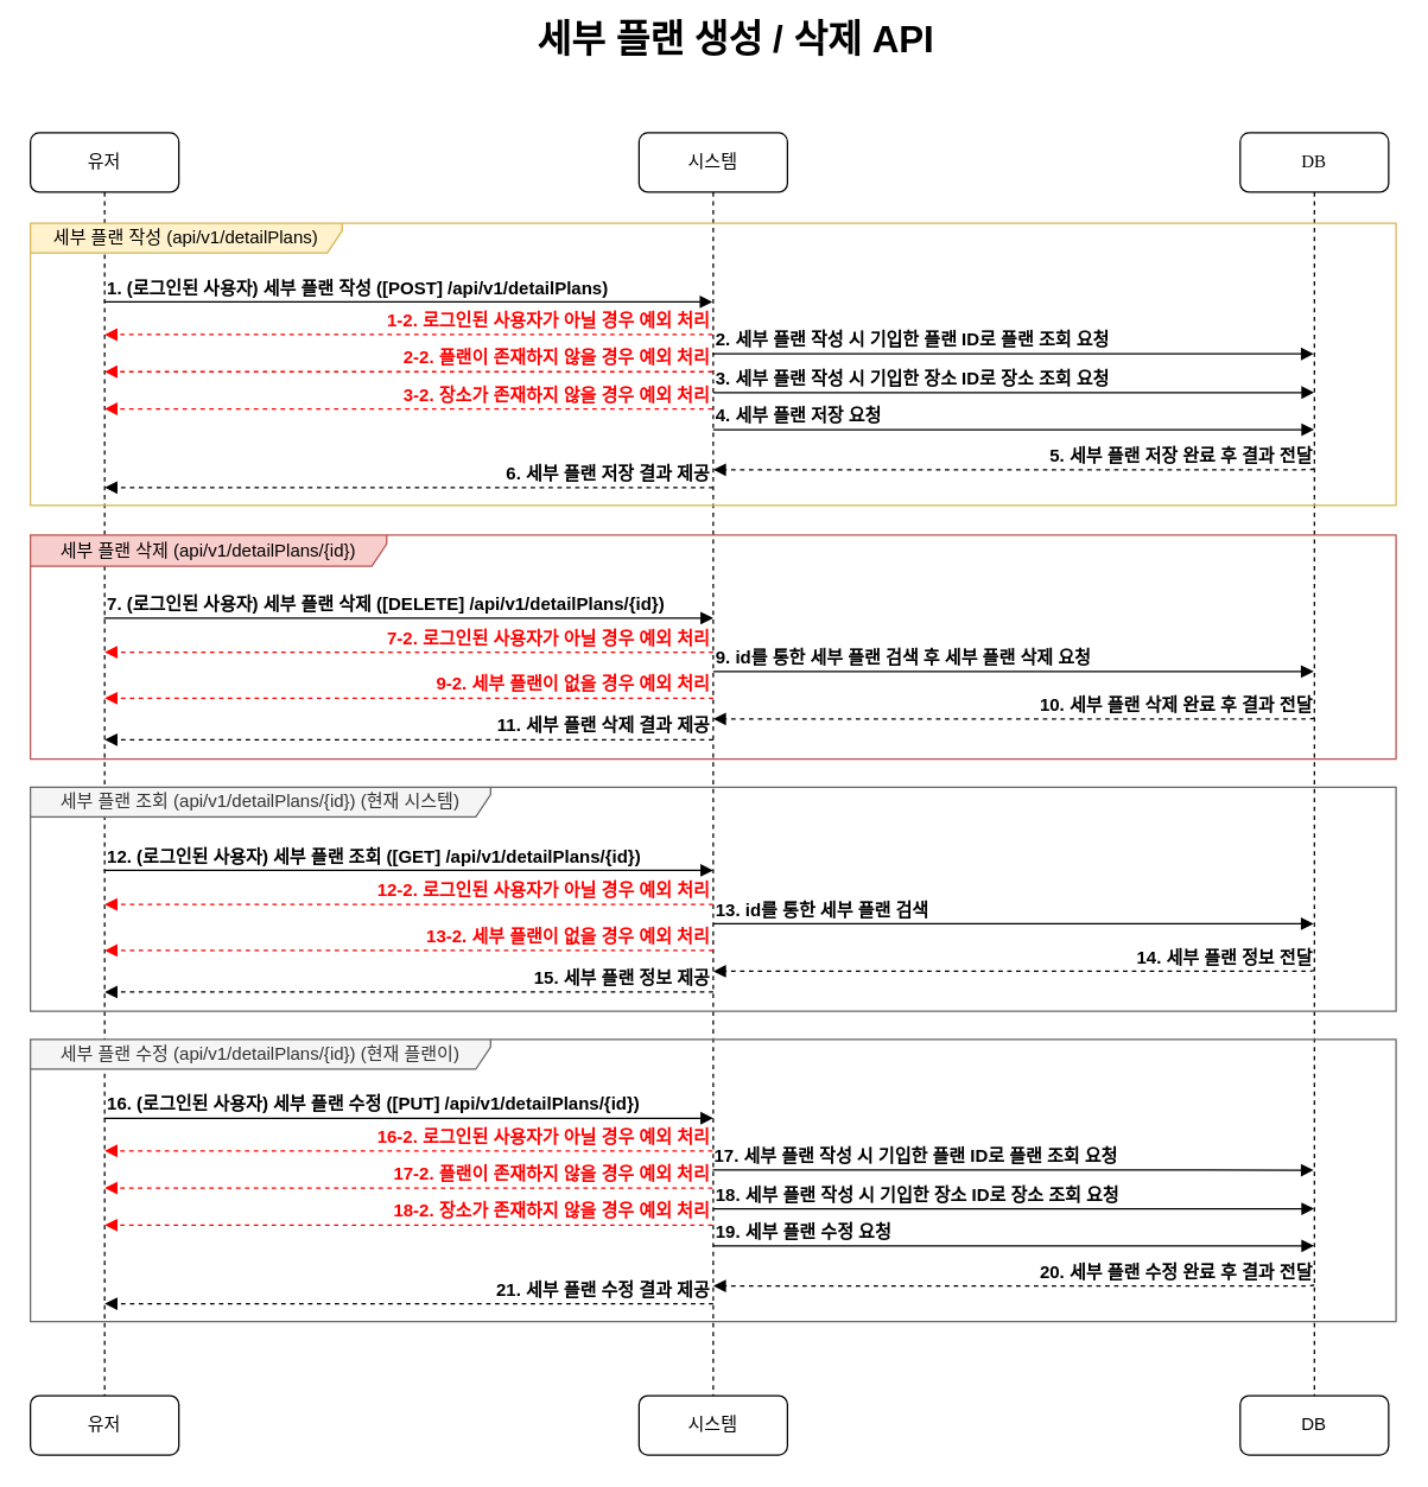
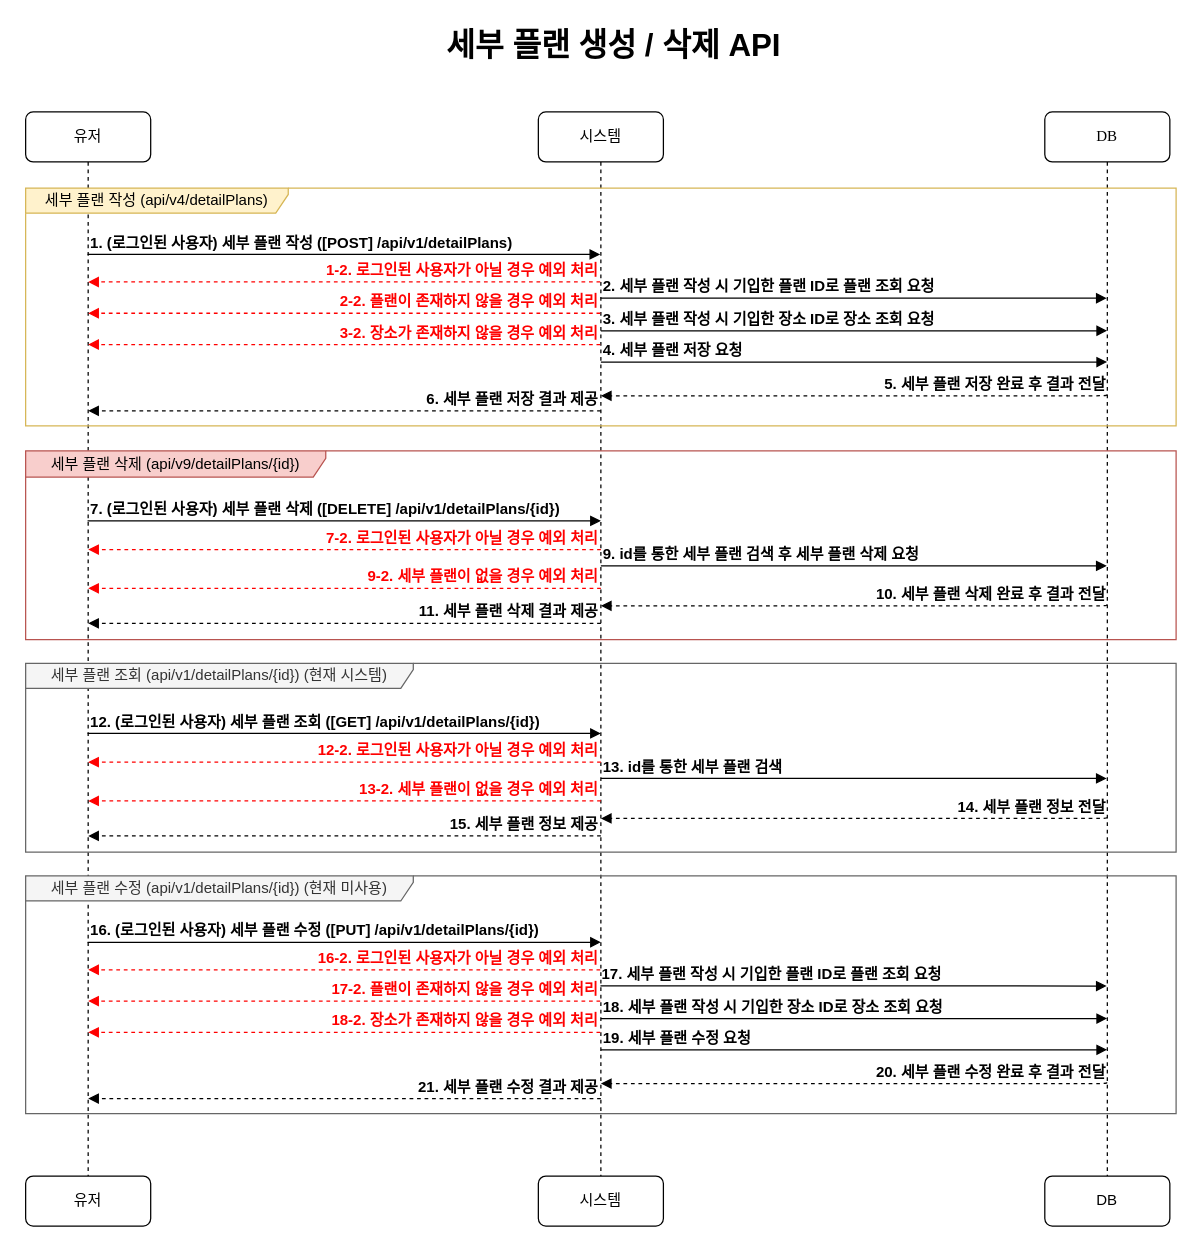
  <mxCell id="0" />
  <mxCell id="1" parent="0" />
  <mxCell id="2" value="시스템" style="shape=umlLifeline;perimeter=lifelinePerimeter;whiteSpace=wrap;html=1;container=1;collapsible=0;recursiveResize=0;outlineConnect=0;rounded=1;shadow=0;comic=0;labelBackgroundColor=none;strokeWidth=1;fontFamily=Verdana;fontSize=12;align=center;" parent="1" vertex="1"><mxGeometry x="430" y="89" width="100" height="851" as="geometry" /></mxCell>
  <mxCell id="3" value="DB" style="shape=umlLifeline;perimeter=lifelinePerimeter;whiteSpace=wrap;html=1;container=1;collapsible=0;recursiveResize=0;outlineConnect=0;rounded=1;shadow=0;comic=0;labelBackgroundColor=none;strokeWidth=1;fontFamily=Verdana;fontSize=12;align=center;" parent="1" vertex="1"><mxGeometry x="835" y="89" width="100" height="851" as="geometry" /></mxCell>
  <mxCell id="4" value="유저" style="shape=umlLifeline;perimeter=lifelinePerimeter;whiteSpace=wrap;html=1;container=1;collapsible=0;recursiveResize=0;outlineConnect=0;rounded=1;shadow=0;comic=0;labelBackgroundColor=none;strokeWidth=1;fontFamily=Verdana;fontSize=12;align=center;" parent="1" vertex="1"><mxGeometry x="20" y="89" width="100" height="851" as="geometry" /></mxCell>
  <mxCell id="5" value="1. (로그인된 사용자) 세부 플랜 작성 ([POST] /api/v1/detailPlans)" style="html=1;verticalAlign=bottom;endArrow=block;labelBackgroundColor=none;fontFamily=Helvetica;fontSize=12;edgeStyle=elbowEdgeStyle;elbow=vertical;align=left;fontStyle=1" parent="1" edge="1" target="2"><mxGeometry x="-1" relative="1" as="geometry"><mxPoint x="69.5" y="203" as="sourcePoint" /><mxPoint x="370" y="203" as="targetPoint" /><mxPoint as="offset" /></mxGeometry></mxCell>
  <mxCell id="6" value="2. 세부 플랜 작성 시 기입한 플랜 ID로 플랜 조회 요청" style="html=1;verticalAlign=bottom;endArrow=block;labelBackgroundColor=none;fontFamily=Helvetica;fontSize=12;edgeStyle=elbowEdgeStyle;elbow=vertical;align=left;fontStyle=1" parent="1" edge="1"><mxGeometry x="-1" relative="1" as="geometry"><mxPoint x="479.667" y="237.833" as="sourcePoint" /><mxPoint x="884.5" y="238" as="targetPoint" /><mxPoint as="offset" /></mxGeometry></mxCell>
  <mxCell id="7" value="5. 세부 플랜 저장 완료 후 결과 전달" style="html=1;verticalAlign=bottom;endArrow=block;labelBackgroundColor=none;fontFamily=Helvetica;fontSize=12;edgeStyle=elbowEdgeStyle;elbow=vertical;align=right;dashed=1;fontStyle=1" parent="1" edge="1"><mxGeometry x="-0.997" relative="1" as="geometry"><mxPoint x="884.5" y="315" as="sourcePoint" /><mxPoint x="480" y="316" as="targetPoint" /><mxPoint as="offset" /></mxGeometry></mxCell>
  <mxCell id="8" value="유저" style="rounded=1;whiteSpace=wrap;html=1;fontSize=12;" parent="1" vertex="1"><mxGeometry x="20" y="940" width="100" height="40" as="geometry" /></mxCell>
  <mxCell id="9" value="시스템" style="rounded=1;whiteSpace=wrap;html=1;fontSize=12;" parent="1" vertex="1"><mxGeometry x="430" y="940" width="100" height="40" as="geometry" /></mxCell>
  <mxCell id="10" value="DB" style="rounded=1;whiteSpace=wrap;html=1;fontSize=12;" parent="1" vertex="1"><mxGeometry x="835" y="940" width="100" height="40" as="geometry" /></mxCell>
- <mxCell id="11" value="&lt;span style=&quot;font-size: 25px;&quot;&gt;&lt;b&gt;세부 플랜 생성 / 삭제 API&lt;/b&gt;&lt;/span&gt;" style="text;html=1;strokeColor=none;fillColor=none;align=center;verticalAlign=middle;whiteSpace=wrap;rounded=0;fontSize=12;" parent="1" vertex="1"><mxGeometry x="293" y="10" width="405" height="30" as="geometry" /></mxCell>
- <mxCell id="12" value="세부 플랜 작성 (api/v1/detailPlans)" style="shape=umlFrame;whiteSpace=wrap;html=1;pointerEvents=0;width=210;height=20;fillColor=#fff2cc;strokeColor=#d6b656;" vertex="1" parent="1"><mxGeometry x="20" y="150" width="920" height="190" as="geometry" /></mxCell>
+ <mxCell id="11" value="&lt;span style=&quot;font-size: 25px;&quot;&gt;&lt;b&gt;세부 플랜 생성 / 삭제 API&lt;/b&gt;&lt;/span&gt;" style="text;html=1;strokeColor=none;fillColor=none;align=center;verticalAlign=middle;whiteSpace=wrap;rounded=0;fontSize=12;" parent="1" vertex="1"><mxGeometry x="288" y="20" width="405" height="30" as="geometry" /></mxCell>
+ <mxCell id="12" value="세부 플랜 작성 (api/v4/detailPlans)" style="shape=umlFrame;whiteSpace=wrap;html=1;pointerEvents=0;width=210;height=20;fillColor=#fff2cc;strokeColor=#d6b656;" vertex="1" parent="1"><mxGeometry x="20" y="150" width="920" height="190" as="geometry" /></mxCell>
  <mxCell id="13" value="1-2. 로그인된 사용자가 아닐 경우 예외 처리" style="html=1;verticalAlign=bottom;endArrow=block;labelBackgroundColor=none;fontFamily=Helvetica;fontSize=12;edgeStyle=elbowEdgeStyle;elbow=vertical;align=right;dashed=1;fontStyle=1;fontColor=#ff0000;strokeColor=#ff0000;" edge="1" parent="1"><mxGeometry x="-0.997" relative="1" as="geometry"><mxPoint x="479.5" y="225" as="sourcePoint" /><mxPoint x="70" y="225" as="targetPoint" /><mxPoint as="offset" /></mxGeometry></mxCell>
  <mxCell id="14" value="6. 세부 플랜 저장 결과 제공" style="html=1;verticalAlign=bottom;endArrow=block;labelBackgroundColor=none;fontFamily=Helvetica;fontSize=12;edgeStyle=elbowEdgeStyle;elbow=vertical;align=right;dashed=1;fontStyle=1;fontColor=#000000;strokeColor=#000000;" edge="1" parent="1"><mxGeometry x="-0.997" relative="1" as="geometry"><mxPoint x="480" y="328" as="sourcePoint" /><mxPoint x="70" y="328" as="targetPoint" /><mxPoint as="offset" /></mxGeometry></mxCell>
  <mxCell id="15" value="7. (로그인된 사용자) 세부 플랜 삭제 ([DELETE] /api/v1/detailPlans/{id})" style="html=1;verticalAlign=bottom;endArrow=block;labelBackgroundColor=none;fontFamily=Helvetica;fontSize=12;edgeStyle=elbowEdgeStyle;elbow=vertical;align=left;fontStyle=1" edge="1" parent="1"><mxGeometry x="-1" relative="1" as="geometry"><mxPoint x="69.5" y="416" as="sourcePoint" /><mxPoint x="480" y="416" as="targetPoint" /><mxPoint as="offset" /></mxGeometry></mxCell>
  <mxCell id="16" value="9. id를 통한 세부 플랜 검색 후 세부 플랜 삭제 요청" style="html=1;verticalAlign=bottom;endArrow=block;labelBackgroundColor=none;fontFamily=Helvetica;fontSize=12;edgeStyle=elbowEdgeStyle;elbow=vertical;align=left;fontStyle=1" edge="1" parent="1"><mxGeometry x="-0.999" relative="1" as="geometry"><mxPoint x="480" y="452" as="sourcePoint" /><mxPoint x="884.5" y="452" as="targetPoint" /><mxPoint as="offset" /></mxGeometry></mxCell>
  <mxCell id="17" value="10. 세부 플랜 삭제 완료 후 결과 전달" style="html=1;verticalAlign=bottom;endArrow=block;labelBackgroundColor=none;fontFamily=Helvetica;fontSize=12;edgeStyle=elbowEdgeStyle;elbow=vertical;align=right;dashed=1;fontStyle=1" edge="1" parent="1"><mxGeometry x="-0.997" relative="1" as="geometry"><mxPoint x="884.5" y="483" as="sourcePoint" /><mxPoint x="480" y="484" as="targetPoint" /><mxPoint as="offset" /></mxGeometry></mxCell>
- <mxCell id="18" value="세부 플랜 삭제 (api/v1/detailPlans/{id})" style="shape=umlFrame;whiteSpace=wrap;html=1;pointerEvents=0;width=240;height=21;fillColor=#f8cecc;strokeColor=#b85450;" vertex="1" parent="1"><mxGeometry x="20" y="360" width="920" height="151" as="geometry" /></mxCell>
+ <mxCell id="18" value="세부 플랜 삭제 (api/v9/detailPlans/{id})" style="shape=umlFrame;whiteSpace=wrap;html=1;pointerEvents=0;width=240;height=21;fillColor=#f8cecc;strokeColor=#b85450;" vertex="1" parent="1"><mxGeometry x="20" y="360" width="920" height="151" as="geometry" /></mxCell>
  <mxCell id="19" value="7-2. 로그인된 사용자가 아닐 경우 예외 처리" style="html=1;verticalAlign=bottom;endArrow=block;labelBackgroundColor=none;fontFamily=Helvetica;fontSize=12;edgeStyle=elbowEdgeStyle;elbow=vertical;align=right;dashed=1;fontStyle=1;fontColor=#ff0000;strokeColor=#ff0000;" edge="1" parent="1"><mxGeometry x="-0.997" relative="1" as="geometry"><mxPoint x="480" y="439" as="sourcePoint" /><mxPoint x="70" y="439" as="targetPoint" /><mxPoint as="offset" /></mxGeometry></mxCell>
  <mxCell id="20" value="11. 세부 플랜 삭제 결과 제공" style="html=1;verticalAlign=bottom;endArrow=block;labelBackgroundColor=none;fontFamily=Helvetica;fontSize=12;edgeStyle=elbowEdgeStyle;elbow=vertical;align=right;dashed=1;fontStyle=1;fontColor=#000000;strokeColor=#000000;" edge="1" parent="1"><mxGeometry x="-0.997" relative="1" as="geometry"><mxPoint x="480" y="498" as="sourcePoint" /><mxPoint x="70" y="498" as="targetPoint" /><mxPoint as="offset" /></mxGeometry></mxCell>
  <mxCell id="21" value="2-2. 플랜이 존재하지 않을 경우 예외 처리" style="html=1;verticalAlign=bottom;endArrow=block;labelBackgroundColor=none;fontFamily=Helvetica;fontSize=12;edgeStyle=elbowEdgeStyle;elbow=vertical;align=right;dashed=1;fontStyle=1;fontColor=#ff0000;strokeColor=#ff0000;" edge="1" parent="1"><mxGeometry x="-0.997" relative="1" as="geometry"><mxPoint x="479.5" y="250" as="sourcePoint" /><mxPoint x="70" y="250" as="targetPoint" /><mxPoint as="offset" /></mxGeometry></mxCell>
  <mxCell id="22" value="3. 세부 플랜 작성 시 기입한 장소 ID로 장소 조회 요청" style="html=1;verticalAlign=bottom;endArrow=block;labelBackgroundColor=none;fontFamily=Helvetica;fontSize=12;edgeStyle=elbowEdgeStyle;elbow=vertical;align=left;fontStyle=1" edge="1" parent="1"><mxGeometry x="-1" relative="1" as="geometry"><mxPoint x="479.997" y="264.163" as="sourcePoint" /><mxPoint x="884.83" y="264.33" as="targetPoint" /><mxPoint as="offset" /></mxGeometry></mxCell>
  <mxCell id="23" value="3-2. 장소가 존재하지 않을 경우 예외 처리" style="html=1;verticalAlign=bottom;endArrow=block;labelBackgroundColor=none;fontFamily=Helvetica;fontSize=12;edgeStyle=elbowEdgeStyle;elbow=vertical;align=right;dashed=1;fontStyle=1;fontColor=#ff0000;strokeColor=#ff0000;" edge="1" parent="1"><mxGeometry x="-0.997" relative="1" as="geometry"><mxPoint x="479.5" y="275" as="sourcePoint" /><mxPoint x="70" y="275" as="targetPoint" /><mxPoint as="offset" /></mxGeometry></mxCell>
  <mxCell id="24" value="4. 세부 플랜 저장 요청" style="html=1;verticalAlign=bottom;endArrow=block;labelBackgroundColor=none;fontFamily=Helvetica;fontSize=12;edgeStyle=elbowEdgeStyle;elbow=vertical;align=left;fontStyle=1" edge="1" parent="1"><mxGeometry x="-1" relative="1" as="geometry"><mxPoint x="479.997" y="289.003" as="sourcePoint" /><mxPoint x="884.83" y="289.17" as="targetPoint" /><mxPoint as="offset" /></mxGeometry></mxCell>
  <mxCell id="25" value="9-2. 세부 플랜이 없을 경우 예외 처리" style="html=1;verticalAlign=bottom;endArrow=block;labelBackgroundColor=none;fontFamily=Helvetica;fontSize=12;edgeStyle=elbowEdgeStyle;elbow=vertical;align=right;dashed=1;fontStyle=1;fontColor=#ff0000;strokeColor=#ff0000;" edge="1" parent="1"><mxGeometry x="-0.997" relative="1" as="geometry"><mxPoint x="480" y="470" as="sourcePoint" /><mxPoint x="70" y="470" as="targetPoint" /><mxPoint as="offset" /></mxGeometry></mxCell>
  <mxCell id="26" value="12. (로그인된 사용자) 세부 플랜 조회 ([GET] /api/v1/detailPlans/{id})" style="html=1;verticalAlign=bottom;endArrow=block;labelBackgroundColor=none;fontFamily=Helvetica;fontSize=12;edgeStyle=elbowEdgeStyle;elbow=vertical;align=left;fontStyle=1" edge="1" parent="1"><mxGeometry x="-1" relative="1" as="geometry"><mxPoint x="69.5" y="586" as="sourcePoint" /><mxPoint x="480" y="586" as="targetPoint" /><mxPoint as="offset" /></mxGeometry></mxCell>
  <mxCell id="27" value="13. id를 통한 세부 플랜 검색" style="html=1;verticalAlign=bottom;endArrow=block;labelBackgroundColor=none;fontFamily=Helvetica;fontSize=12;edgeStyle=elbowEdgeStyle;elbow=vertical;align=left;fontStyle=1" edge="1" parent="1"><mxGeometry x="-0.999" relative="1" as="geometry"><mxPoint x="480" y="622" as="sourcePoint" /><mxPoint x="884.5" y="622" as="targetPoint" /><mxPoint as="offset" /></mxGeometry></mxCell>
  <mxCell id="28" value="14. 세부 플랜 정보 전달" style="html=1;verticalAlign=bottom;endArrow=block;labelBackgroundColor=none;fontFamily=Helvetica;fontSize=12;edgeStyle=elbowEdgeStyle;elbow=vertical;align=right;dashed=1;fontStyle=1" edge="1" parent="1"><mxGeometry x="-0.997" relative="1" as="geometry"><mxPoint x="884.5" y="653" as="sourcePoint" /><mxPoint x="480" y="654" as="targetPoint" /><mxPoint as="offset" /></mxGeometry></mxCell>
  <mxCell id="29" value="세부 플랜 조회 (api/v1/detailPlans/{id}) (현재 시스템)" style="shape=umlFrame;whiteSpace=wrap;html=1;pointerEvents=0;width=310;height=20;fillColor=#f5f5f5;strokeColor=#666666;fontColor=#333333;" vertex="1" parent="1"><mxGeometry x="20" y="530" width="920" height="151" as="geometry" /></mxCell>
  <mxCell id="30" value="12-2. 로그인된 사용자가 아닐 경우 예외 처리" style="html=1;verticalAlign=bottom;endArrow=block;labelBackgroundColor=none;fontFamily=Helvetica;fontSize=12;edgeStyle=elbowEdgeStyle;elbow=vertical;align=right;dashed=1;fontStyle=1;fontColor=#ff0000;strokeColor=#ff0000;" edge="1" parent="1"><mxGeometry x="-0.997" relative="1" as="geometry"><mxPoint x="480" y="609" as="sourcePoint" /><mxPoint x="70" y="609" as="targetPoint" /><mxPoint as="offset" /></mxGeometry></mxCell>
  <mxCell id="31" value="15. 세부 플랜 정보 제공" style="html=1;verticalAlign=bottom;endArrow=block;labelBackgroundColor=none;fontFamily=Helvetica;fontSize=12;edgeStyle=elbowEdgeStyle;elbow=vertical;align=right;dashed=1;fontStyle=1;fontColor=#000000;strokeColor=#000000;" edge="1" parent="1"><mxGeometry x="-0.997" relative="1" as="geometry"><mxPoint x="480" y="668" as="sourcePoint" /><mxPoint x="70" y="668" as="targetPoint" /><mxPoint as="offset" /></mxGeometry></mxCell>
  <mxCell id="32" value="13-2. 세부 플랜이 없을 경우 예외 처리" style="html=1;verticalAlign=bottom;endArrow=block;labelBackgroundColor=none;fontFamily=Helvetica;fontSize=12;edgeStyle=elbowEdgeStyle;elbow=vertical;align=right;dashed=1;fontStyle=1;fontColor=#ff0000;strokeColor=#ff0000;" edge="1" parent="1"><mxGeometry x="-0.997" relative="1" as="geometry"><mxPoint x="480" y="640" as="sourcePoint" /><mxPoint x="70" y="640" as="targetPoint" /><mxPoint as="offset" /></mxGeometry></mxCell>
  <mxCell id="33" value="16. (로그인된 사용자) 세부 플랜 수정 ([PUT] /api/v1/detailPlans/{id})" style="html=1;verticalAlign=bottom;endArrow=block;labelBackgroundColor=none;fontFamily=Helvetica;fontSize=12;edgeStyle=elbowEdgeStyle;elbow=vertical;align=left;fontStyle=1" edge="1" parent="1"><mxGeometry x="-0.999" relative="1" as="geometry"><mxPoint x="69.5" y="753" as="sourcePoint" /><mxPoint x="480" y="753" as="targetPoint" /><mxPoint as="offset" /></mxGeometry></mxCell>
  <mxCell id="34" value="17. 세부 플랜 작성 시 기입한 플랜 ID로 플랜 조회 요청" style="html=1;verticalAlign=bottom;endArrow=block;labelBackgroundColor=none;fontFamily=Helvetica;fontSize=12;edgeStyle=elbowEdgeStyle;elbow=vertical;align=left;fontStyle=1" edge="1" parent="1"><mxGeometry x="-1" relative="1" as="geometry"><mxPoint x="479.667" y="787.833" as="sourcePoint" /><mxPoint x="884.5" y="788" as="targetPoint" /><mxPoint as="offset" /></mxGeometry></mxCell>
  <mxCell id="35" value="20. 세부 플랜 수정 완료 후 결과 전달" style="html=1;verticalAlign=bottom;endArrow=block;labelBackgroundColor=none;fontFamily=Helvetica;fontSize=12;edgeStyle=elbowEdgeStyle;elbow=vertical;align=right;dashed=1;fontStyle=1" edge="1" parent="1"><mxGeometry x="-0.996" relative="1" as="geometry"><mxPoint x="884.5" y="865" as="sourcePoint" /><mxPoint x="480" y="866" as="targetPoint" /><mxPoint as="offset" /></mxGeometry></mxCell>
- <mxCell id="36" value="세부 플랜 수정 (api/v1/detailPlans/{id}) (현재 플랜이)" style="shape=umlFrame;whiteSpace=wrap;html=1;pointerEvents=0;width=310;height=20;fillColor=#f5f5f5;strokeColor=#666666;fontColor=#333333;" vertex="1" parent="1"><mxGeometry x="20" y="700" width="920" height="190" as="geometry" /></mxCell>
+ <mxCell id="36" value="세부 플랜 수정 (api/v1/detailPlans/{id}) (현재 미사용)" style="shape=umlFrame;whiteSpace=wrap;html=1;pointerEvents=0;width=310;height=20;fillColor=#f5f5f5;strokeColor=#666666;fontColor=#333333;" vertex="1" parent="1"><mxGeometry x="20" y="700" width="920" height="190" as="geometry" /></mxCell>
  <mxCell id="37" value="16-2. 로그인된 사용자가 아닐 경우 예외 처리" style="html=1;verticalAlign=bottom;endArrow=block;labelBackgroundColor=none;fontFamily=Helvetica;fontSize=12;edgeStyle=elbowEdgeStyle;elbow=vertical;align=right;dashed=1;fontStyle=1;fontColor=#ff0000;strokeColor=#ff0000;" edge="1" parent="1"><mxGeometry x="-0.997" relative="1" as="geometry"><mxPoint x="479.5" y="775" as="sourcePoint" /><mxPoint x="70" y="775" as="targetPoint" /><mxPoint as="offset" /></mxGeometry></mxCell>
  <mxCell id="38" value="21. 세부 플랜 수정 결과 제공" style="html=1;verticalAlign=bottom;endArrow=block;labelBackgroundColor=none;fontFamily=Helvetica;fontSize=12;edgeStyle=elbowEdgeStyle;elbow=vertical;align=right;dashed=1;fontStyle=1;fontColor=#000000;strokeColor=#000000;" edge="1" parent="1"><mxGeometry x="-0.997" relative="1" as="geometry"><mxPoint x="480" y="878" as="sourcePoint" /><mxPoint x="70" y="878" as="targetPoint" /><mxPoint as="offset" /></mxGeometry></mxCell>
  <mxCell id="39" value="17-2. 플랜이 존재하지 않을 경우 예외 처리" style="html=1;verticalAlign=bottom;endArrow=block;labelBackgroundColor=none;fontFamily=Helvetica;fontSize=12;edgeStyle=elbowEdgeStyle;elbow=vertical;align=right;dashed=1;fontStyle=1;fontColor=#ff0000;strokeColor=#ff0000;" edge="1" parent="1"><mxGeometry x="-0.997" relative="1" as="geometry"><mxPoint x="479.5" y="800" as="sourcePoint" /><mxPoint x="70" y="800" as="targetPoint" /><mxPoint as="offset" /></mxGeometry></mxCell>
  <mxCell id="40" value="18. 세부 플랜 작성 시 기입한 장소 ID로 장소 조회 요청" style="html=1;verticalAlign=bottom;endArrow=block;labelBackgroundColor=none;fontFamily=Helvetica;fontSize=12;edgeStyle=elbowEdgeStyle;elbow=vertical;align=left;fontStyle=1" edge="1" parent="1"><mxGeometry x="-1" relative="1" as="geometry"><mxPoint x="479.997" y="814.163" as="sourcePoint" /><mxPoint x="884.83" y="814.33" as="targetPoint" /><mxPoint as="offset" /></mxGeometry></mxCell>
  <mxCell id="41" value="18-2. 장소가 존재하지 않을 경우 예외 처리" style="html=1;verticalAlign=bottom;endArrow=block;labelBackgroundColor=none;fontFamily=Helvetica;fontSize=12;edgeStyle=elbowEdgeStyle;elbow=vertical;align=right;dashed=1;fontStyle=1;fontColor=#ff0000;strokeColor=#ff0000;" edge="1" parent="1"><mxGeometry x="-0.997" relative="1" as="geometry"><mxPoint x="479.5" y="825" as="sourcePoint" /><mxPoint x="70" y="825" as="targetPoint" /><mxPoint as="offset" /></mxGeometry></mxCell>
  <mxCell id="42" value="19. 세부 플랜 수정 요청" style="html=1;verticalAlign=bottom;endArrow=block;labelBackgroundColor=none;fontFamily=Helvetica;fontSize=12;edgeStyle=elbowEdgeStyle;elbow=vertical;align=left;fontStyle=1" edge="1" parent="1"><mxGeometry x="-1" relative="1" as="geometry"><mxPoint x="479.997" y="839.003" as="sourcePoint" /><mxPoint x="884.83" y="839.17" as="targetPoint" /><mxPoint as="offset" /></mxGeometry></mxCell>
